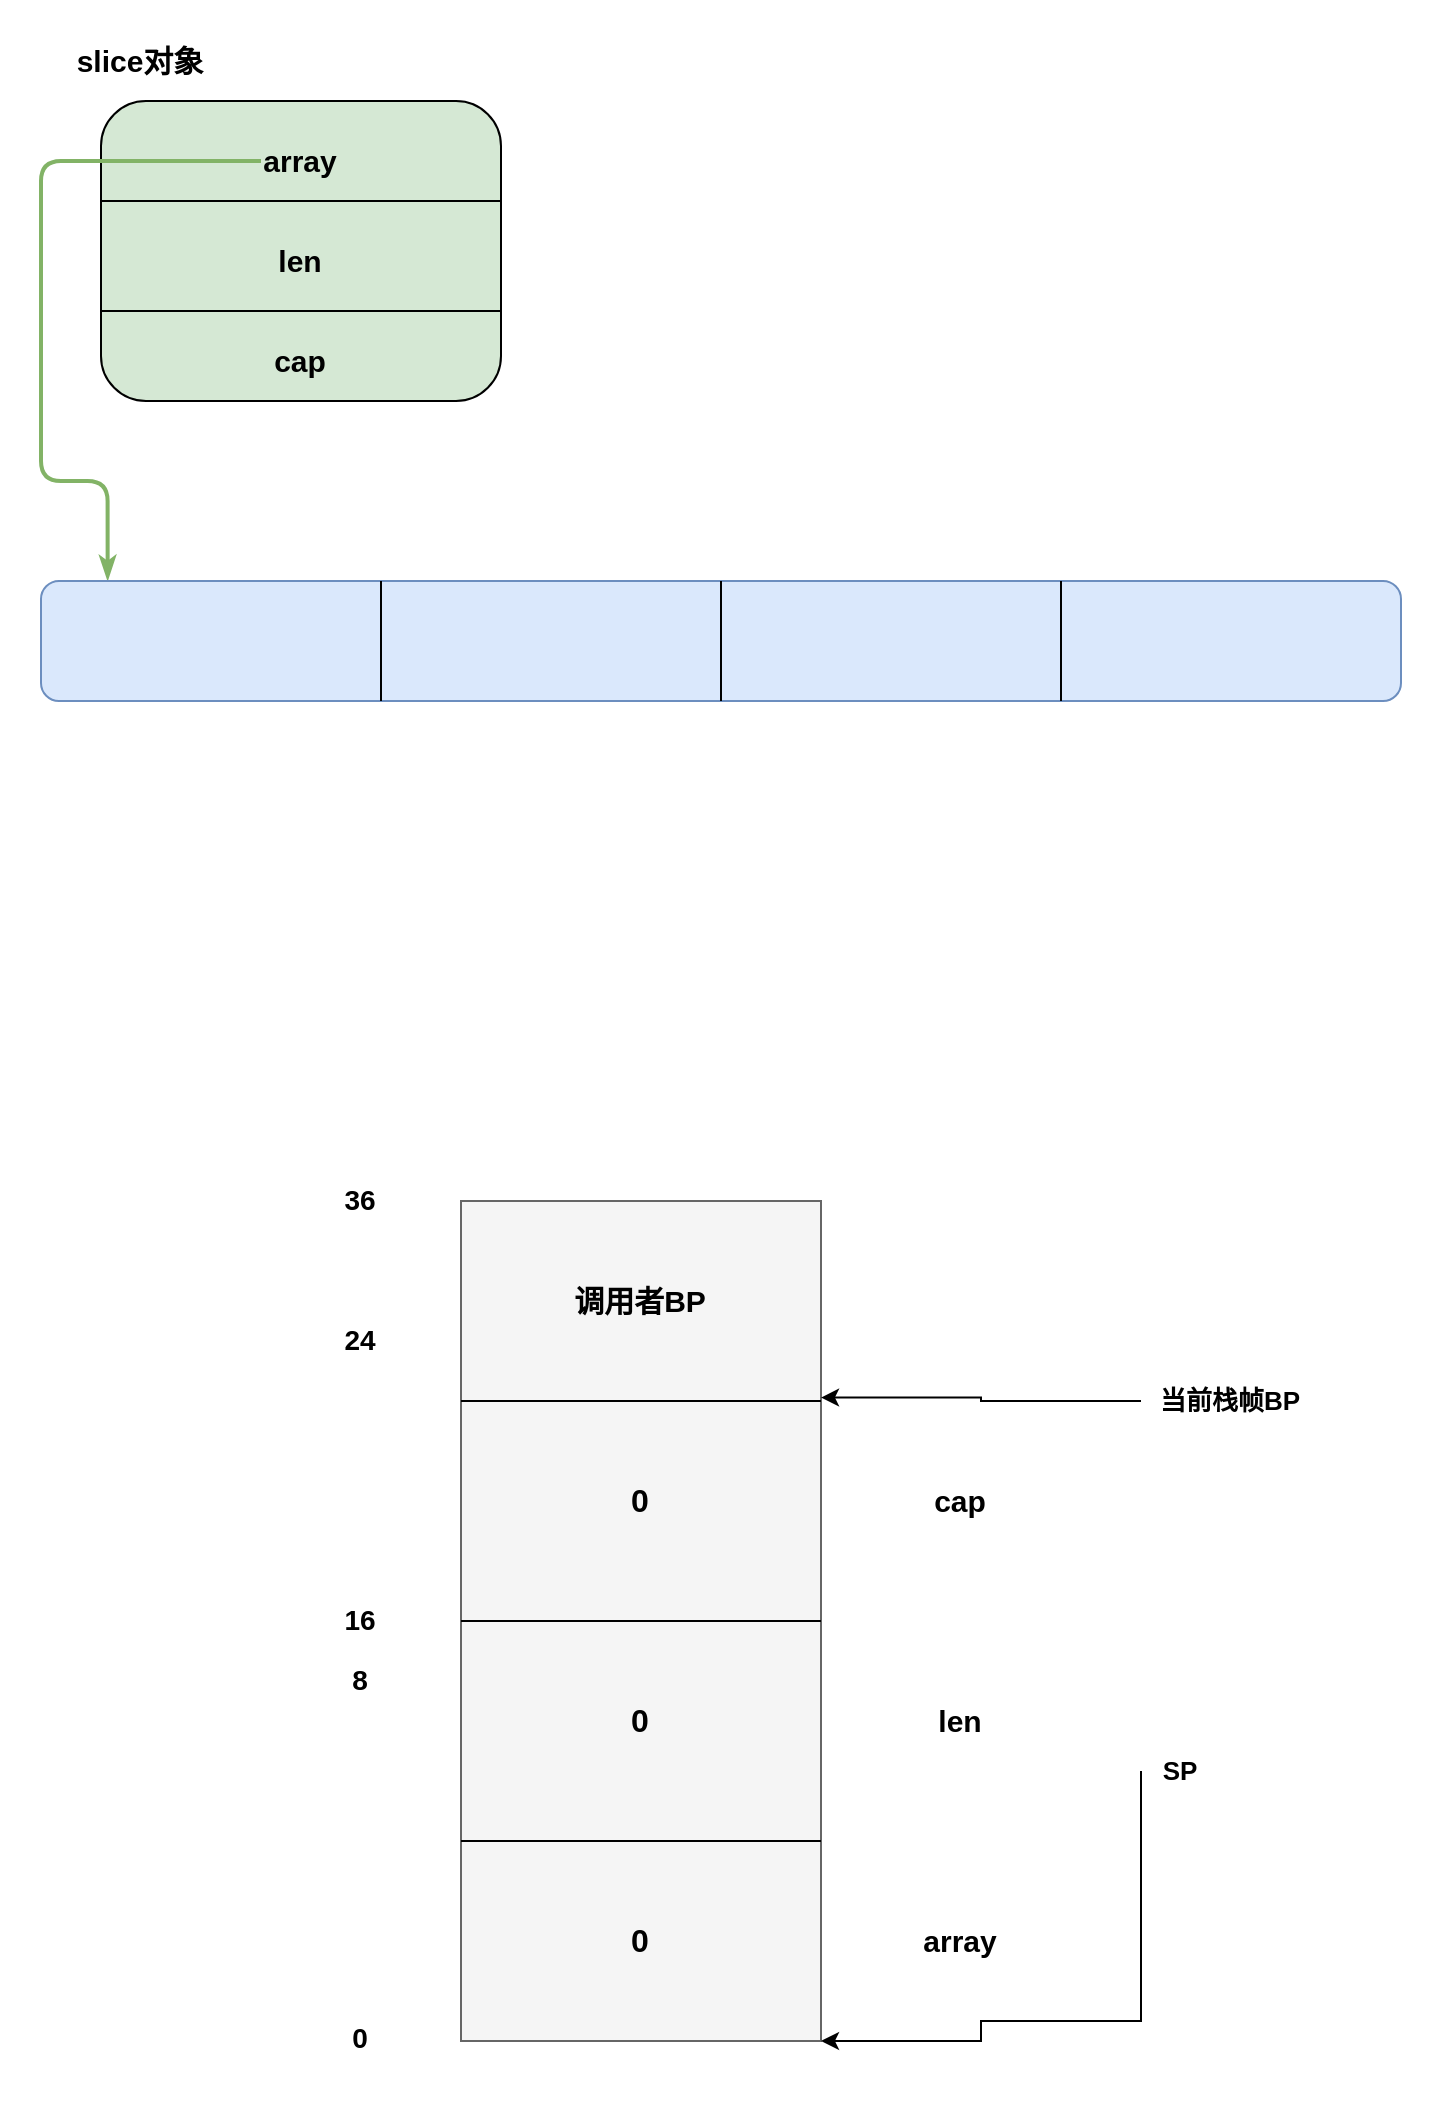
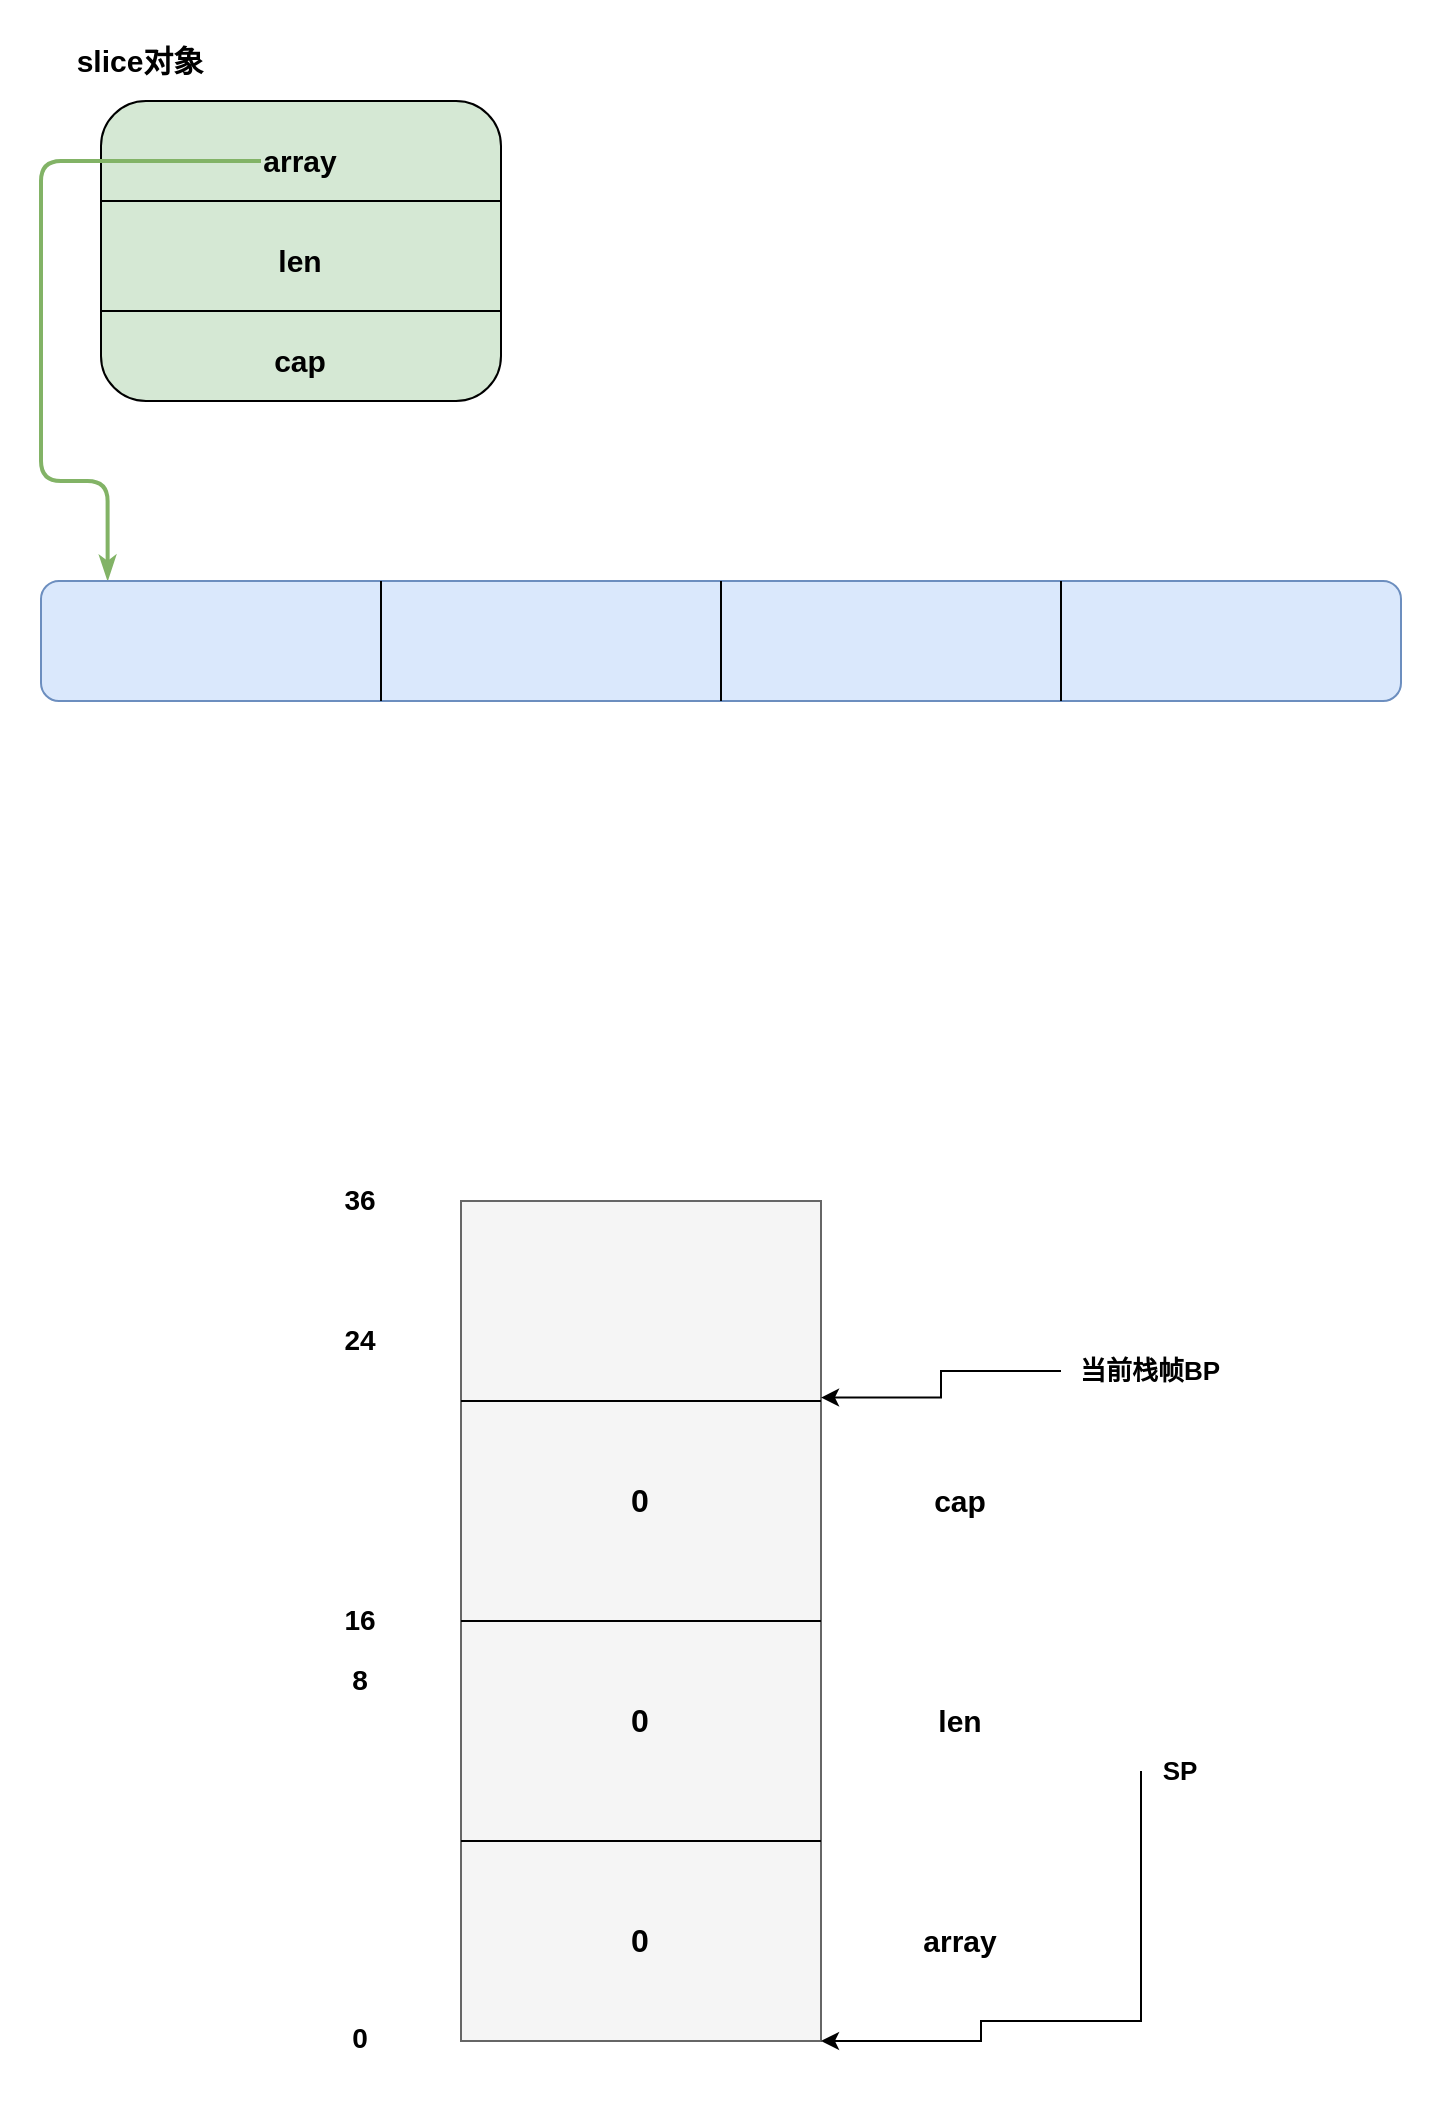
  <mxCell id="0" />
  <mxCell id="1" parent="0" />
  <mxCell id="2" value="" style="rounded=1;whiteSpace=wrap;html=1;fillColor=#d5e8d4;" parent="1" vertex="1"><mxGeometry x="50" y="50" width="200" height="150" as="geometry" /></mxCell>
  <mxCell id="3" style="edgeStyle=orthogonalEdgeStyle;rounded=0;orthogonalLoop=1;jettySize=auto;html=1;exitX=0;exitY=0.25;exitDx=0;exitDy=0;entryX=1;entryY=0.25;entryDx=0;entryDy=0;endArrow=none;endFill=0;" parent="1" source="2" target="2" edge="1"><mxGeometry relative="1" as="geometry"><Array as="points"><mxPoint x="150" y="100" /><mxPoint x="150" y="100" /></Array></mxGeometry></mxCell>
  <mxCell id="4" style="edgeStyle=orthogonalEdgeStyle;rounded=0;orthogonalLoop=1;jettySize=auto;html=1;exitX=0;exitY=0.75;exitDx=0;exitDy=0;entryX=1;entryY=0.75;entryDx=0;entryDy=0;endArrow=none;endFill=0;" parent="1" source="2" target="2" edge="1"><mxGeometry relative="1" as="geometry"><Array as="points"><mxPoint x="160" y="155" /><mxPoint x="160" y="155" /></Array></mxGeometry></mxCell>
  <mxCell id="5" style="edgeStyle=orthogonalEdgeStyle;rounded=1;orthogonalLoop=1;jettySize=auto;html=1;exitX=0;exitY=0.5;exitDx=0;exitDy=0;endArrow=classicThin;endFill=1;fillColor=#d5e8d4;strokeColor=#82b366;strokeWidth=2;entryX=0.049;entryY=-0.01;entryDx=0;entryDy=0;entryPerimeter=0;" parent="1" source="6" target="9" edge="1"><mxGeometry relative="1" as="geometry"><mxPoint x="62" y="296" as="targetPoint" /><Array as="points"><mxPoint x="20" y="80" /><mxPoint x="20" y="240" /><mxPoint x="53" y="240" /></Array></mxGeometry></mxCell>
  <mxCell id="6" value="&lt;font size=&quot;1&quot;&gt;&lt;b style=&quot;font-size: 15px&quot;&gt;array&lt;/b&gt;&lt;/font&gt;" style="text;html=1;strokeColor=none;fillColor=none;align=center;verticalAlign=middle;whiteSpace=wrap;rounded=0;" parent="1" vertex="1"><mxGeometry x="130" y="70" width="40" height="20" as="geometry" /></mxCell>
  <mxCell id="7" value="&lt;font size=&quot;1&quot;&gt;&lt;b style=&quot;font-size: 15px&quot;&gt;len&lt;/b&gt;&lt;/font&gt;" style="text;html=1;strokeColor=none;fillColor=none;align=center;verticalAlign=middle;whiteSpace=wrap;rounded=0;" parent="1" vertex="1"><mxGeometry x="130" y="120" width="40" height="20" as="geometry" /></mxCell>
  <mxCell id="8" value="&lt;font size=&quot;1&quot;&gt;&lt;b style=&quot;font-size: 15px&quot;&gt;cap&lt;/b&gt;&lt;/font&gt;" style="text;html=1;strokeColor=none;fillColor=none;align=center;verticalAlign=middle;whiteSpace=wrap;rounded=0;" parent="1" vertex="1"><mxGeometry x="130" y="170" width="40" height="20" as="geometry" /></mxCell>
  <mxCell id="9" value="" style="rounded=1;whiteSpace=wrap;html=1;strokeColor=#6c8ebf;fillColor=#dae8fc;" parent="1" vertex="1"><mxGeometry x="20" y="290" width="680" height="60" as="geometry" /></mxCell>
  <mxCell id="10" style="edgeStyle=orthogonalEdgeStyle;rounded=1;orthogonalLoop=1;jettySize=auto;html=1;exitX=0.25;exitY=0;exitDx=0;exitDy=0;entryX=0.25;entryY=1;entryDx=0;entryDy=0;endArrow=none;endFill=0;strokeWidth=1;" parent="1" source="9" target="9" edge="1"><mxGeometry relative="1" as="geometry"><Array as="points"><mxPoint x="190" y="310" /><mxPoint x="190" y="310" /></Array></mxGeometry></mxCell>
  <mxCell id="11" style="edgeStyle=orthogonalEdgeStyle;rounded=1;orthogonalLoop=1;jettySize=auto;html=1;exitX=0.5;exitY=0;exitDx=0;exitDy=0;entryX=0.5;entryY=1;entryDx=0;entryDy=0;endArrow=none;endFill=0;strokeWidth=1;" parent="1" source="9" target="9" edge="1"><mxGeometry relative="1" as="geometry"><Array as="points"><mxPoint x="360" y="320" /><mxPoint x="360" y="320" /></Array></mxGeometry></mxCell>
  <mxCell id="12" style="edgeStyle=orthogonalEdgeStyle;rounded=1;orthogonalLoop=1;jettySize=auto;html=1;exitX=0.75;exitY=0;exitDx=0;exitDy=0;entryX=0.75;entryY=1;entryDx=0;entryDy=0;endArrow=none;endFill=0;strokeWidth=1;" parent="1" source="9" target="9" edge="1"><mxGeometry relative="1" as="geometry"><Array as="points"><mxPoint x="530" y="320" /><mxPoint x="530" y="320" /></Array></mxGeometry></mxCell>
  <mxCell id="13" value="&lt;font style=&quot;font-size: 15px&quot;&gt;&lt;b&gt;slice对象&lt;/b&gt;&lt;/font&gt;" style="text;html=1;strokeColor=none;fillColor=none;align=center;verticalAlign=middle;whiteSpace=wrap;rounded=0;" parent="1" vertex="1"><mxGeometry x="20" y="20" width="100" height="20" as="geometry" /></mxCell>
  <mxCell id="14" value="" style="rounded=0;whiteSpace=wrap;html=1;fillColor=#f5f5f5;strokeColor=#666666;fontColor=#333333;" vertex="1" parent="1"><mxGeometry x="230" y="600" width="180" height="420" as="geometry" /></mxCell>
  <mxCell id="15" style="edgeStyle=orthogonalEdgeStyle;rounded=0;orthogonalLoop=1;jettySize=auto;html=1;exitX=0;exitY=0.5;exitDx=0;exitDy=0;entryX=1;entryY=0.5;entryDx=0;entryDy=0;endArrow=none;endFill=0;" edge="1" parent="1" source="14" target="14"><mxGeometry relative="1" as="geometry"><Array as="points"><mxPoint x="330" y="810" /><mxPoint x="330" y="810" /></Array></mxGeometry></mxCell>
  <mxCell id="16" style="edgeStyle=orthogonalEdgeStyle;rounded=0;orthogonalLoop=1;jettySize=auto;html=1;exitX=0;exitY=0.5;exitDx=0;exitDy=0;entryX=1;entryY=0.5;entryDx=0;entryDy=0;endArrow=none;endFill=0;" edge="1" parent="1"><mxGeometry relative="1" as="geometry"><mxPoint x="230" y="700" as="sourcePoint" /><mxPoint x="410" y="700" as="targetPoint" /><Array as="points"><mxPoint x="330" y="700" /><mxPoint x="330" y="700" /></Array></mxGeometry></mxCell>
  <mxCell id="17" style="edgeStyle=orthogonalEdgeStyle;rounded=0;orthogonalLoop=1;jettySize=auto;html=1;exitX=0;exitY=0.5;exitDx=0;exitDy=0;entryX=1;entryY=0.5;entryDx=0;entryDy=0;endArrow=none;endFill=0;" edge="1" parent="1"><mxGeometry relative="1" as="geometry"><mxPoint x="230" y="920" as="sourcePoint" /><mxPoint x="410" y="920" as="targetPoint" /><Array as="points"><mxPoint x="330" y="920" /><mxPoint x="330" y="920" /></Array></mxGeometry></mxCell>
  <mxCell id="18" style="edgeStyle=orthogonalEdgeStyle;rounded=0;orthogonalLoop=1;jettySize=auto;html=1;exitX=0;exitY=0.5;exitDx=0;exitDy=0;entryX=1;entryY=1;entryDx=0;entryDy=0;endArrow=classic;endFill=1;" edge="1" parent="1" source="19" target="14"><mxGeometry relative="1" as="geometry"><Array as="points"><mxPoint x="490" y="1010" /><mxPoint x="490" y="1020" /></Array></mxGeometry></mxCell>
  <mxCell id="19" value="&lt;b&gt;&lt;font style=&quot;font-size: 13px&quot;&gt;SP&lt;/font&gt;&lt;/b&gt;" style="text;html=1;strokeColor=none;fillColor=none;align=center;verticalAlign=middle;whiteSpace=wrap;rounded=0;" vertex="1" parent="1"><mxGeometry x="570" y="875" width="40" height="20" as="geometry" /></mxCell>
  <mxCell id="20" value="&lt;font style=&quot;font-size: 14px&quot;&gt;&lt;b&gt;0&lt;/b&gt;&lt;/font&gt;" style="text;html=1;strokeColor=none;fillColor=none;align=center;verticalAlign=middle;whiteSpace=wrap;rounded=0;" vertex="1" parent="1"><mxGeometry x="160" y="1009" width="40" height="20" as="geometry" /></mxCell>
  <mxCell id="21" value="&lt;font style=&quot;font-size: 14px&quot;&gt;&lt;b&gt;8&lt;/b&gt;&lt;/font&gt;" style="text;html=1;strokeColor=none;fillColor=none;align=center;verticalAlign=middle;whiteSpace=wrap;rounded=0;" vertex="1" parent="1"><mxGeometry x="160" y="830" width="40" height="20" as="geometry" /></mxCell>
  <mxCell id="22" value="&lt;font style=&quot;font-size: 14px&quot;&gt;&lt;b&gt;16&lt;/b&gt;&lt;/font&gt;&lt;span style=&quot;color: rgba(0 , 0 , 0 , 0) ; font-family: monospace ; font-size: 0px&quot;&gt;%3CmxGraphModel%3E%3Croot%3E%3CmxCell%20id%3D%220%22%2F%3E%3CmxCell%20id%3D%221%22%20parent%3D%220%22%2F%3E%3CmxCell%20id%3D%222%22%20value%3D%22%26lt%3Bfont%20style%3D%26quot%3Bfont-size%3A%2014px%26quot%3B%26gt%3B%26lt%3Bb%26gt%3B0%26lt%3B%2Fb%26gt%3B%26lt%3B%2Ffont%26gt%3B%22%20style%3D%22text%3Bhtml%3D1%3BstrokeColor%3Dnone%3BfillColor%3Dnone%3Balign%3Dcenter%3BverticalAlign%3Dmiddle%3BwhiteSpace%3Dwrap%3Brounded%3D0%3B%22%20vertex%3D%221%22%20parent%3D%221%22%3E%3CmxGeometry%20x%3D%22200%22%20y%3D%221149%22%20width%3D%2240%22%20height%3D%2220%22%20as%3D%22geometry%22%2F%3E%3C%2FmxCell%3E%3C%2Froot%3E%3C%2FmxGraphModel%3E&lt;/span&gt;" style="text;html=1;strokeColor=none;fillColor=none;align=center;verticalAlign=middle;whiteSpace=wrap;rounded=0;" vertex="1" parent="1"><mxGeometry x="160" y="800" width="40" height="20" as="geometry" /></mxCell>
  <mxCell id="23" value="&lt;font style=&quot;font-size: 14px&quot;&gt;&lt;b&gt;24&lt;/b&gt;&lt;/font&gt;" style="text;html=1;strokeColor=none;fillColor=none;align=center;verticalAlign=middle;whiteSpace=wrap;rounded=0;" vertex="1" parent="1"><mxGeometry x="160" y="660" width="40" height="20" as="geometry" /></mxCell>
  <mxCell id="24" value="&lt;font style=&quot;font-size: 14px&quot;&gt;&lt;b&gt;36&lt;/b&gt;&lt;/font&gt;" style="text;html=1;strokeColor=none;fillColor=none;align=center;verticalAlign=middle;whiteSpace=wrap;rounded=0;" vertex="1" parent="1"><mxGeometry x="160" y="590" width="40" height="20" as="geometry" /></mxCell>
- <mxCell id="25" value="&lt;font style=&quot;font-size: 15px&quot;&gt;&lt;b&gt;调用者BP&lt;/b&gt;&lt;/font&gt;" style="text;html=1;strokeColor=none;fillColor=none;align=center;verticalAlign=middle;whiteSpace=wrap;rounded=0;" vertex="1" parent="1"><mxGeometry x="280" y="640" width="80" height="20" as="geometry" /></mxCell>
  <mxCell id="26" style="edgeStyle=orthogonalEdgeStyle;rounded=0;orthogonalLoop=1;jettySize=auto;html=1;exitX=0;exitY=0.5;exitDx=0;exitDy=0;entryX=1;entryY=0.234;entryDx=0;entryDy=0;entryPerimeter=0;endArrow=classic;endFill=1;" edge="1" parent="1" source="27" target="14"><mxGeometry relative="1" as="geometry" /></mxCell>
- <mxCell id="27" value="&lt;span style=&quot;font-size: 13px&quot;&gt;&lt;b&gt;当前栈帧BP&lt;/b&gt;&lt;/span&gt;" style="text;html=1;strokeColor=none;fillColor=none;align=center;verticalAlign=middle;whiteSpace=wrap;rounded=0;" vertex="1" parent="1"><mxGeometry x="570" y="690" width="90" height="20" as="geometry" /></mxCell>
+ <mxCell id="27" value="&lt;span style=&quot;font-size: 13px&quot;&gt;&lt;b&gt;当前栈帧BP&lt;/b&gt;&lt;/span&gt;" style="text;html=1;strokeColor=none;fillColor=none;align=center;verticalAlign=middle;whiteSpace=wrap;rounded=0;" vertex="1" parent="1"><mxGeometry x="530" y="675" width="90" height="20" as="geometry" /></mxCell>
  <mxCell id="28" value="&lt;font style=&quot;font-size: 16px&quot;&gt;&lt;b&gt;0&lt;/b&gt;&lt;/font&gt;" style="text;html=1;strokeColor=none;fillColor=none;align=center;verticalAlign=middle;whiteSpace=wrap;rounded=0;" vertex="1" parent="1"><mxGeometry x="300" y="960" width="40" height="20" as="geometry" /></mxCell>
  <mxCell id="29" value="&lt;font style=&quot;font-size: 16px&quot;&gt;&lt;b&gt;0&lt;/b&gt;&lt;/font&gt;" style="text;html=1;strokeColor=none;fillColor=none;align=center;verticalAlign=middle;whiteSpace=wrap;rounded=0;" vertex="1" parent="1"><mxGeometry x="300" y="850" width="40" height="20" as="geometry" /></mxCell>
  <mxCell id="30" value="&lt;font style=&quot;font-size: 16px&quot;&gt;&lt;b&gt;0&lt;/b&gt;&lt;/font&gt;" style="text;html=1;strokeColor=none;fillColor=none;align=center;verticalAlign=middle;whiteSpace=wrap;rounded=0;" vertex="1" parent="1"><mxGeometry x="300" y="740" width="40" height="20" as="geometry" /></mxCell>
  <mxCell id="31" value="&lt;font style=&quot;font-size: 15px&quot;&gt;&lt;b&gt;cap&lt;/b&gt;&lt;/font&gt;" style="text;html=1;strokeColor=none;fillColor=none;align=center;verticalAlign=middle;whiteSpace=wrap;rounded=0;" vertex="1" parent="1"><mxGeometry x="450" y="740" width="60" height="20" as="geometry" /></mxCell>
  <mxCell id="32" value="&lt;font style=&quot;font-size: 15px&quot;&gt;&lt;b&gt;len&lt;/b&gt;&lt;/font&gt;" style="text;html=1;strokeColor=none;fillColor=none;align=center;verticalAlign=middle;whiteSpace=wrap;rounded=0;" vertex="1" parent="1"><mxGeometry x="450" y="850" width="60" height="20" as="geometry" /></mxCell>
  <mxCell id="33" value="&lt;font style=&quot;font-size: 15px&quot;&gt;&lt;b&gt;array&lt;/b&gt;&lt;/font&gt;" style="text;html=1;strokeColor=none;fillColor=none;align=center;verticalAlign=middle;whiteSpace=wrap;rounded=0;" vertex="1" parent="1"><mxGeometry x="450" y="960" width="60" height="20" as="geometry" /></mxCell>
